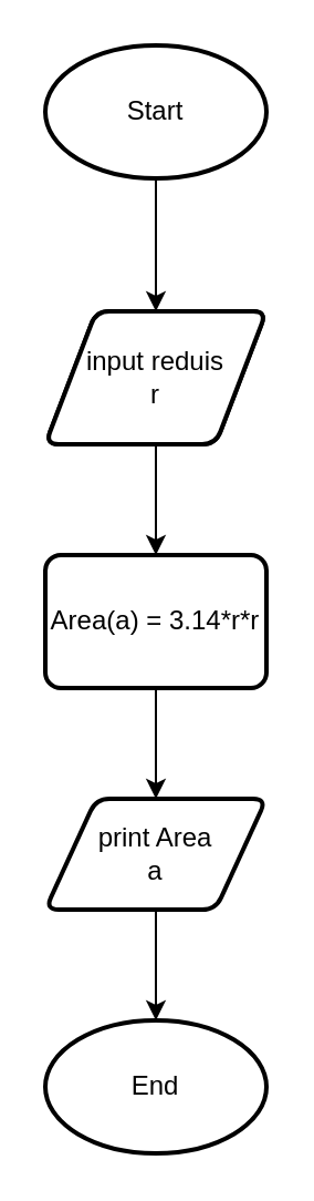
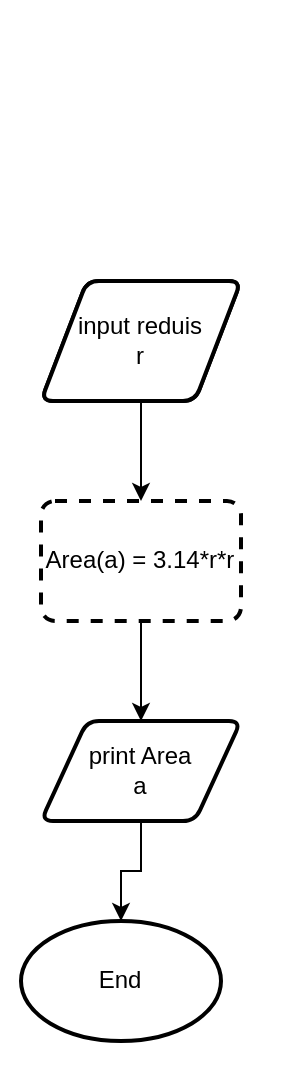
  <mxCell id="0" />
  <mxCell id="1" parent="0" />
- <mxCell id="2" style="edgeStyle=orthogonalEdgeStyle;rounded=0;orthogonalLoop=1;jettySize=auto;html=1;entryX=0.5;entryY=0;entryDx=0;entryDy=0;" edge="1" parent="1" source="3" target="8"><mxGeometry relative="1" as="geometry" /></mxCell>
- <mxCell id="3" value="Start" style="strokeWidth=2;html=1;shape=mxgraph.flowchart.start_1;whiteSpace=wrap;" vertex="1" parent="1"><mxGeometry x="20" y="20" width="100" height="60" as="geometry" /></mxCell>
  <mxCell id="4" value="" style="shape=parallelogram;html=1;strokeWidth=2;perimeter=parallelogramPerimeter;whiteSpace=wrap;rounded=1;arcSize=12;size=0.23;" vertex="1" parent="1"><mxGeometry x="20" y="140" width="100" height="60" as="geometry" /></mxCell>
  <mxCell id="5" style="edgeStyle=orthogonalEdgeStyle;rounded=0;orthogonalLoop=1;jettySize=auto;html=1;entryX=0.5;entryY=0;entryDx=0;entryDy=0;" edge="1" parent="1" source="6" target="10"><mxGeometry relative="1" as="geometry" /></mxCell>
- <mxCell id="6" value="Area(a) = 3.14*r*r" style="rounded=1;whiteSpace=wrap;html=1;absoluteArcSize=1;arcSize=14;strokeWidth=2;" vertex="1" parent="1"><mxGeometry x="20" y="250" width="100" height="60" as="geometry" /></mxCell>
+ <mxCell id="6" value="Area(a) = 3.14*r*r" style="rounded=1;whiteSpace=wrap;html=1;absoluteArcSize=1;arcSize=14;strokeWidth=2;dashed=1;" vertex="1" parent="1"><mxGeometry x="20" y="250" width="100" height="60" as="geometry" /></mxCell>
  <mxCell id="7" style="edgeStyle=orthogonalEdgeStyle;rounded=0;orthogonalLoop=1;jettySize=auto;html=1;entryX=0.5;entryY=0;entryDx=0;entryDy=0;" edge="1" parent="1" source="8" target="6"><mxGeometry relative="1" as="geometry" /></mxCell>
  <mxCell id="8" value="input reduis&lt;br&gt;r" style="shape=parallelogram;html=1;strokeWidth=2;perimeter=parallelogramPerimeter;whiteSpace=wrap;rounded=1;arcSize=12;size=0.23;" vertex="1" parent="1"><mxGeometry x="20" y="140" width="100" height="60" as="geometry" /></mxCell>
  <mxCell id="9" style="edgeStyle=orthogonalEdgeStyle;rounded=0;orthogonalLoop=1;jettySize=auto;html=1;entryX=0.5;entryY=0;entryDx=0;entryDy=0;entryPerimeter=0;" edge="1" parent="1" source="10" target="11"><mxGeometry relative="1" as="geometry" /></mxCell>
  <mxCell id="10" value="print Area&lt;br&gt;a" style="shape=parallelogram;html=1;strokeWidth=2;perimeter=parallelogramPerimeter;whiteSpace=wrap;rounded=1;arcSize=12;size=0.23;" vertex="1" parent="1"><mxGeometry x="20" y="360" width="100" height="50" as="geometry" /></mxCell>
- <mxCell id="11" value="End" style="strokeWidth=2;html=1;shape=mxgraph.flowchart.start_1;whiteSpace=wrap;" vertex="1" parent="1"><mxGeometry x="20" y="460" width="100" height="60" as="geometry" /></mxCell>
+ <mxCell id="11" value="End" style="strokeWidth=2;html=1;shape=mxgraph.flowchart.start_1;whiteSpace=wrap;" vertex="1" parent="1"><mxGeometry x="10" y="460" width="100" height="60" as="geometry" /></mxCell>
